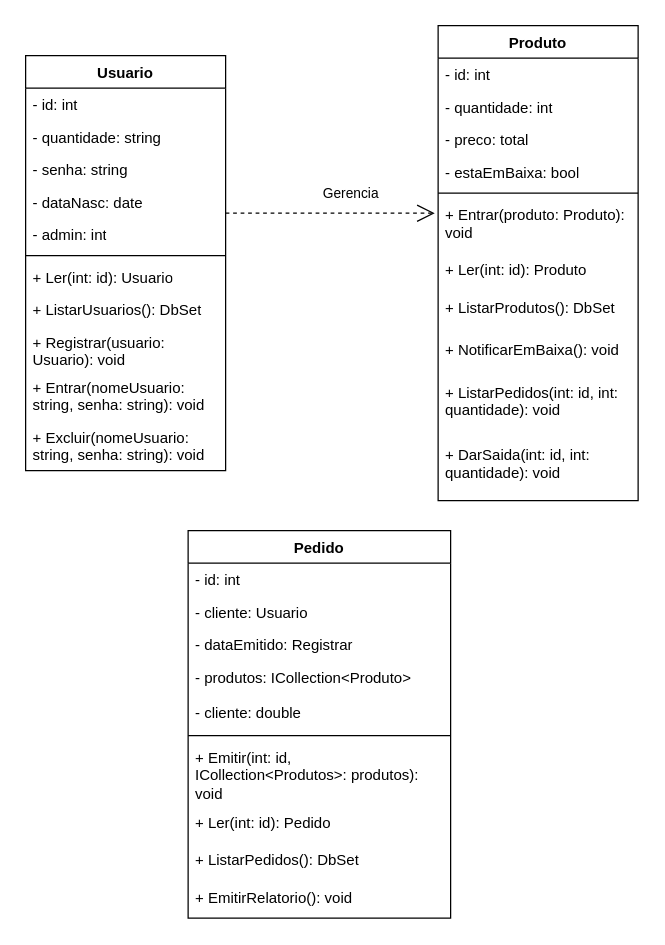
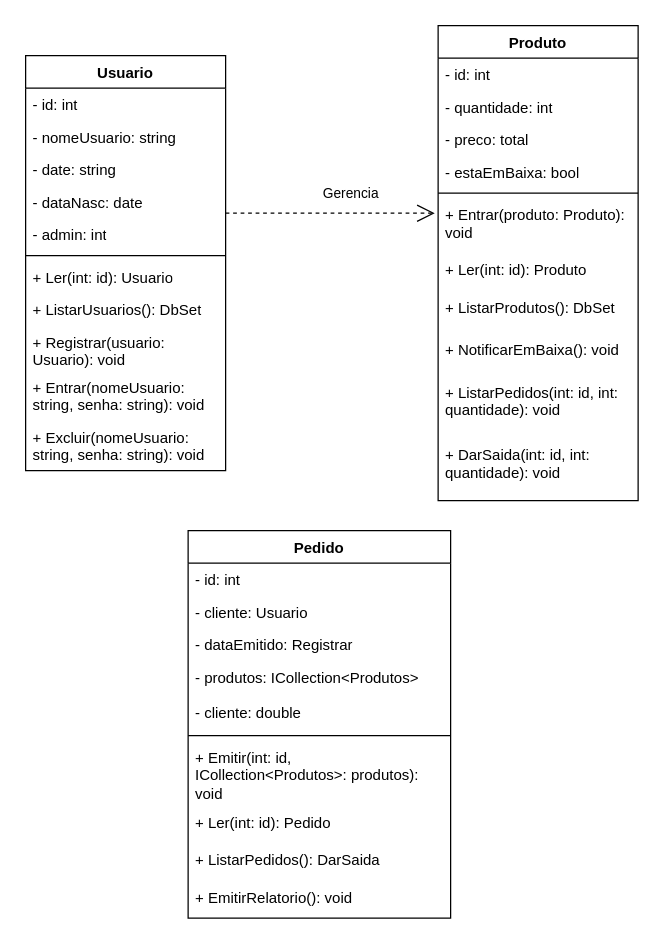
  <mxCell id="0" />
  <mxCell id="1" parent="0" />
  <mxCell id="2" value="Usuario" style="swimlane;fontStyle=1;align=center;verticalAlign=top;childLayout=stackLayout;horizontal=1;startSize=26;horizontalStack=0;resizeParent=1;resizeParentMax=0;resizeLast=0;collapsible=1;marginBottom=0;whiteSpace=wrap;html=1;gradientColor=none;" vertex="1" parent="1"><mxGeometry x="20" y="44" width="160" height="332" as="geometry" /></mxCell>
  <mxCell id="3" value="- id: int" style="text;strokeColor=none;fillColor=none;align=left;verticalAlign=top;spacingLeft=4;spacingRight=4;overflow=hidden;rotatable=0;points=[[0,0.5],[1,0.5]];portConstraint=eastwest;whiteSpace=wrap;html=1;" vertex="1" parent="2"><mxGeometry y="26" width="160" height="26" as="geometry" /></mxCell>
- <mxCell id="4" value="- quantidade: string" style="text;strokeColor=none;fillColor=none;align=left;verticalAlign=top;spacingLeft=4;spacingRight=4;overflow=hidden;rotatable=0;points=[[0,0.5],[1,0.5]];portConstraint=eastwest;whiteSpace=wrap;html=1;" vertex="1" parent="2"><mxGeometry y="52" width="160" height="26" as="geometry" /></mxCell>
- <mxCell id="5" value="- senha: string" style="text;strokeColor=none;fillColor=none;align=left;verticalAlign=top;spacingLeft=4;spacingRight=4;overflow=hidden;rotatable=0;points=[[0,0.5],[1,0.5]];portConstraint=eastwest;whiteSpace=wrap;html=1;" vertex="1" parent="2"><mxGeometry y="78" width="160" height="26" as="geometry" /></mxCell>
+ <mxCell id="4" value="- nomeUsuario: string" style="text;strokeColor=none;fillColor=none;align=left;verticalAlign=top;spacingLeft=4;spacingRight=4;overflow=hidden;rotatable=0;points=[[0,0.5],[1,0.5]];portConstraint=eastwest;whiteSpace=wrap;html=1;" vertex="1" parent="2"><mxGeometry y="52" width="160" height="26" as="geometry" /></mxCell>
+ <mxCell id="5" value="- date: string" style="text;strokeColor=none;fillColor=none;align=left;verticalAlign=top;spacingLeft=4;spacingRight=4;overflow=hidden;rotatable=0;points=[[0,0.5],[1,0.5]];portConstraint=eastwest;whiteSpace=wrap;html=1;" vertex="1" parent="2"><mxGeometry y="78" width="160" height="26" as="geometry" /></mxCell>
  <mxCell id="6" value="- dataNasc: date" style="text;strokeColor=none;fillColor=none;align=left;verticalAlign=top;spacingLeft=4;spacingRight=4;overflow=hidden;rotatable=0;points=[[0,0.5],[1,0.5]];portConstraint=eastwest;whiteSpace=wrap;html=1;" vertex="1" parent="2"><mxGeometry y="104" width="160" height="26" as="geometry" /></mxCell>
  <mxCell id="7" value="- admin: int" style="text;strokeColor=none;fillColor=none;align=left;verticalAlign=top;spacingLeft=4;spacingRight=4;overflow=hidden;rotatable=0;points=[[0,0.5],[1,0.5]];portConstraint=eastwest;whiteSpace=wrap;html=1;" vertex="1" parent="2"><mxGeometry y="130" width="160" height="26" as="geometry" /></mxCell>
  <mxCell id="8" value="" style="line;strokeWidth=1;fillColor=none;align=left;verticalAlign=middle;spacingTop=-1;spacingLeft=3;spacingRight=3;rotatable=0;labelPosition=right;points=[];portConstraint=eastwest;strokeColor=inherit;" vertex="1" parent="2"><mxGeometry y="156" width="160" height="8" as="geometry" /></mxCell>
  <mxCell id="9" value="+ Ler(int: id): Usuario" style="text;strokeColor=none;fillColor=none;align=left;verticalAlign=top;spacingLeft=4;spacingRight=4;overflow=hidden;rotatable=0;points=[[0,0.5],[1,0.5]];portConstraint=eastwest;whiteSpace=wrap;html=1;" vertex="1" parent="2"><mxGeometry y="164" width="160" height="26" as="geometry" /></mxCell>
  <mxCell id="10" value="+ ListarUsuarios(): DbSet" style="text;strokeColor=none;fillColor=none;align=left;verticalAlign=top;spacingLeft=4;spacingRight=4;overflow=hidden;rotatable=0;points=[[0,0.5],[1,0.5]];portConstraint=eastwest;whiteSpace=wrap;html=1;" vertex="1" parent="2"><mxGeometry y="190" width="160" height="26" as="geometry" /></mxCell>
  <mxCell id="11" value="+ Registrar(usuario: Usuario): void" style="text;strokeColor=none;fillColor=none;align=left;verticalAlign=top;spacingLeft=4;spacingRight=4;overflow=hidden;rotatable=0;points=[[0,0.5],[1,0.5]];portConstraint=eastwest;whiteSpace=wrap;html=1;" vertex="1" parent="2"><mxGeometry y="216" width="160" height="36" as="geometry" /></mxCell>
  <mxCell id="12" value="+ Entrar(nomeUsuario: string, senha: string): void" style="text;strokeColor=none;fillColor=none;align=left;verticalAlign=top;spacingLeft=4;spacingRight=4;overflow=hidden;rotatable=0;points=[[0,0.5],[1,0.5]];portConstraint=eastwest;whiteSpace=wrap;html=1;" vertex="1" parent="2"><mxGeometry y="252" width="160" height="40" as="geometry" /></mxCell>
  <mxCell id="13" value="+ Excluir(nomeUsuario: string, senha: string): void" style="text;strokeColor=none;fillColor=none;align=left;verticalAlign=top;spacingLeft=4;spacingRight=4;overflow=hidden;rotatable=0;points=[[0,0.5],[1,0.5]];portConstraint=eastwest;whiteSpace=wrap;html=1;" vertex="1" parent="2"><mxGeometry y="292" width="160" height="40" as="geometry" /></mxCell>
  <mxCell id="14" value="Produto" style="swimlane;fontStyle=1;align=center;verticalAlign=top;childLayout=stackLayout;horizontal=1;startSize=26;horizontalStack=0;resizeParent=1;resizeParentMax=0;resizeLast=0;collapsible=1;marginBottom=0;whiteSpace=wrap;html=1;" vertex="1" parent="1"><mxGeometry x="350" y="20" width="160" height="380" as="geometry" /></mxCell>
  <mxCell id="15" value="- id: int" style="text;strokeColor=none;fillColor=none;align=left;verticalAlign=top;spacingLeft=4;spacingRight=4;overflow=hidden;rotatable=0;points=[[0,0.5],[1,0.5]];portConstraint=eastwest;whiteSpace=wrap;html=1;" vertex="1" parent="14"><mxGeometry y="26" width="160" height="26" as="geometry" /></mxCell>
  <mxCell id="16" value="- quantidade: int" style="text;strokeColor=none;fillColor=none;align=left;verticalAlign=top;spacingLeft=4;spacingRight=4;overflow=hidden;rotatable=0;points=[[0,0.5],[1,0.5]];portConstraint=eastwest;whiteSpace=wrap;html=1;" vertex="1" parent="14"><mxGeometry y="52" width="160" height="26" as="geometry" /></mxCell>
  <mxCell id="17" value="- preco: total" style="text;strokeColor=none;fillColor=none;align=left;verticalAlign=top;spacingLeft=4;spacingRight=4;overflow=hidden;rotatable=0;points=[[0,0.5],[1,0.5]];portConstraint=eastwest;whiteSpace=wrap;html=1;" vertex="1" parent="14"><mxGeometry y="78" width="160" height="26" as="geometry" /></mxCell>
  <mxCell id="18" value="- estaEmBaixa: bool" style="text;strokeColor=none;fillColor=none;align=left;verticalAlign=top;spacingLeft=4;spacingRight=4;overflow=hidden;rotatable=0;points=[[0,0.5],[1,0.5]];portConstraint=eastwest;whiteSpace=wrap;html=1;" vertex="1" parent="14"><mxGeometry y="104" width="160" height="26" as="geometry" /></mxCell>
  <mxCell id="19" value="" style="line;strokeWidth=1;fillColor=none;align=left;verticalAlign=middle;spacingTop=-1;spacingLeft=3;spacingRight=3;rotatable=0;labelPosition=right;points=[];portConstraint=eastwest;strokeColor=inherit;" vertex="1" parent="14"><mxGeometry y="130" width="160" height="8" as="geometry" /></mxCell>
  <mxCell id="20" value="+ Entrar(produto: Produto): void" style="text;strokeColor=none;fillColor=none;align=left;verticalAlign=top;spacingLeft=4;spacingRight=4;overflow=hidden;rotatable=0;points=[[0,0.5],[1,0.5]];portConstraint=eastwest;whiteSpace=wrap;html=1;" vertex="1" parent="14"><mxGeometry y="138" width="160" height="44" as="geometry" /></mxCell>
  <mxCell id="21" value="+ Ler(int: id): Produto" style="text;strokeColor=none;fillColor=none;align=left;verticalAlign=top;spacingLeft=4;spacingRight=4;overflow=hidden;rotatable=0;points=[[0,0.5],[1,0.5]];portConstraint=eastwest;whiteSpace=wrap;html=1;" vertex="1" parent="14"><mxGeometry y="182" width="160" height="30" as="geometry" /></mxCell>
  <mxCell id="22" value="+ ListarProdutos(): DbSet" style="text;strokeColor=none;fillColor=none;align=left;verticalAlign=top;spacingLeft=4;spacingRight=4;overflow=hidden;rotatable=0;points=[[0,0.5],[1,0.5]];portConstraint=eastwest;whiteSpace=wrap;html=1;" vertex="1" parent="14"><mxGeometry y="212" width="160" height="34" as="geometry" /></mxCell>
  <mxCell id="23" value="+ NotificarEmBaixa(): void" style="text;strokeColor=none;fillColor=none;align=left;verticalAlign=top;spacingLeft=4;spacingRight=4;overflow=hidden;rotatable=0;points=[[0,0.5],[1,0.5]];portConstraint=eastwest;whiteSpace=wrap;html=1;" vertex="1" parent="14"><mxGeometry y="246" width="160" height="34" as="geometry" /></mxCell>
  <mxCell id="24" value="+ ListarPedidos(int: id, int: quantidade): void" style="text;strokeColor=none;fillColor=none;align=left;verticalAlign=top;spacingLeft=4;spacingRight=4;overflow=hidden;rotatable=0;points=[[0,0.5],[1,0.5]];portConstraint=eastwest;whiteSpace=wrap;html=1;" vertex="1" parent="14"><mxGeometry y="280" width="160" height="50" as="geometry" /></mxCell>
  <mxCell id="25" value="+ DarSaida(int: id, int: quantidade): void" style="text;strokeColor=none;fillColor=none;align=left;verticalAlign=top;spacingLeft=4;spacingRight=4;overflow=hidden;rotatable=0;points=[[0,0.5],[1,0.5]];portConstraint=eastwest;whiteSpace=wrap;html=1;" vertex="1" parent="14"><mxGeometry y="330" width="160" height="50" as="geometry" /></mxCell>
  <mxCell id="26" value="Gerencia" style="endArrow=open;endSize=12;dashed=1;html=1;rounded=0;entryX=-0.017;entryY=0.275;entryDx=0;entryDy=0;entryPerimeter=0;" edge="1" parent="1" target="20"><mxGeometry x="0.196" y="16" width="160" relative="1" as="geometry"><mxPoint x="180" y="170" as="sourcePoint" /><mxPoint x="340" y="170" as="targetPoint" /><mxPoint as="offset" /></mxGeometry></mxCell>
  <mxCell id="27" value="Pedido" style="swimlane;fontStyle=1;align=center;verticalAlign=top;childLayout=stackLayout;horizontal=1;startSize=26;horizontalStack=0;resizeParent=1;resizeParentMax=0;resizeLast=0;collapsible=1;marginBottom=0;whiteSpace=wrap;html=1;" vertex="1" parent="1"><mxGeometry x="150" y="424" width="210" height="310" as="geometry" /></mxCell>
  <mxCell id="28" value="- id: int" style="text;strokeColor=none;fillColor=none;align=left;verticalAlign=top;spacingLeft=4;spacingRight=4;overflow=hidden;rotatable=0;points=[[0,0.5],[1,0.5]];portConstraint=eastwest;whiteSpace=wrap;html=1;" vertex="1" parent="27"><mxGeometry y="26" width="210" height="26" as="geometry" /></mxCell>
  <mxCell id="29" value="- cliente: Usuario" style="text;strokeColor=none;fillColor=none;align=left;verticalAlign=top;spacingLeft=4;spacingRight=4;overflow=hidden;rotatable=0;points=[[0,0.5],[1,0.5]];portConstraint=eastwest;whiteSpace=wrap;html=1;" vertex="1" parent="27"><mxGeometry y="52" width="210" height="26" as="geometry" /></mxCell>
  <mxCell id="30" value="- dataEmitido: Registrar" style="text;strokeColor=none;fillColor=none;align=left;verticalAlign=top;spacingLeft=4;spacingRight=4;overflow=hidden;rotatable=0;points=[[0,0.5],[1,0.5]];portConstraint=eastwest;whiteSpace=wrap;html=1;" vertex="1" parent="27"><mxGeometry y="78" width="210" height="26" as="geometry" /></mxCell>
- <mxCell id="31" value="- produtos: ICollection&amp;lt;Produto&amp;gt;" style="text;strokeColor=none;fillColor=none;align=left;verticalAlign=top;spacingLeft=4;spacingRight=4;overflow=hidden;rotatable=0;points=[[0,0.5],[1,0.5]];portConstraint=eastwest;whiteSpace=wrap;html=1;" vertex="1" parent="27"><mxGeometry y="104" width="210" height="28" as="geometry" /></mxCell>
+ <mxCell id="31" value="- produtos: ICollection&amp;lt;Produtos&amp;gt;" style="text;strokeColor=none;fillColor=none;align=left;verticalAlign=top;spacingLeft=4;spacingRight=4;overflow=hidden;rotatable=0;points=[[0,0.5],[1,0.5]];portConstraint=eastwest;whiteSpace=wrap;html=1;" vertex="1" parent="27"><mxGeometry y="104" width="210" height="28" as="geometry" /></mxCell>
  <mxCell id="32" value="- cliente: double" style="text;strokeColor=none;fillColor=none;align=left;verticalAlign=top;spacingLeft=4;spacingRight=4;overflow=hidden;rotatable=0;points=[[0,0.5],[1,0.5]];portConstraint=eastwest;whiteSpace=wrap;html=1;" vertex="1" parent="27"><mxGeometry y="132" width="210" height="28" as="geometry" /></mxCell>
  <mxCell id="33" value="" style="line;strokeWidth=1;fillColor=none;align=left;verticalAlign=middle;spacingTop=-1;spacingLeft=3;spacingRight=3;rotatable=0;labelPosition=right;points=[];portConstraint=eastwest;strokeColor=inherit;" vertex="1" parent="27"><mxGeometry y="160" width="210" height="8" as="geometry" /></mxCell>
  <mxCell id="34" value="+ Emitir(int: id, ICollection&amp;lt;Produtos&amp;gt;: produtos): void" style="text;strokeColor=none;fillColor=none;align=left;verticalAlign=top;spacingLeft=4;spacingRight=4;overflow=hidden;rotatable=0;points=[[0,0.5],[1,0.5]];portConstraint=eastwest;whiteSpace=wrap;html=1;" vertex="1" parent="27"><mxGeometry y="168" width="210" height="52" as="geometry" /></mxCell>
  <mxCell id="35" value="+ Ler(int: id): Pedido" style="text;strokeColor=none;fillColor=none;align=left;verticalAlign=top;spacingLeft=4;spacingRight=4;overflow=hidden;rotatable=0;points=[[0,0.5],[1,0.5]];portConstraint=eastwest;whiteSpace=wrap;html=1;" vertex="1" parent="27"><mxGeometry y="220" width="210" height="30" as="geometry" /></mxCell>
- <mxCell id="36" value="+ ListarPedidos(): DbSet" style="text;strokeColor=none;fillColor=none;align=left;verticalAlign=top;spacingLeft=4;spacingRight=4;overflow=hidden;rotatable=0;points=[[0,0.5],[1,0.5]];portConstraint=eastwest;whiteSpace=wrap;html=1;" vertex="1" parent="27"><mxGeometry y="250" width="210" height="30" as="geometry" /></mxCell>
+ <mxCell id="36" value="+ ListarPedidos(): DarSaida" style="text;strokeColor=none;fillColor=none;align=left;verticalAlign=top;spacingLeft=4;spacingRight=4;overflow=hidden;rotatable=0;points=[[0,0.5],[1,0.5]];portConstraint=eastwest;whiteSpace=wrap;html=1;" vertex="1" parent="27"><mxGeometry y="250" width="210" height="30" as="geometry" /></mxCell>
  <mxCell id="37" value="+ EmitirRelatorio(): void" style="text;strokeColor=none;fillColor=none;align=left;verticalAlign=top;spacingLeft=4;spacingRight=4;overflow=hidden;rotatable=0;points=[[0,0.5],[1,0.5]];portConstraint=eastwest;whiteSpace=wrap;html=1;" vertex="1" parent="27"><mxGeometry y="280" width="210" height="30" as="geometry" /></mxCell>
